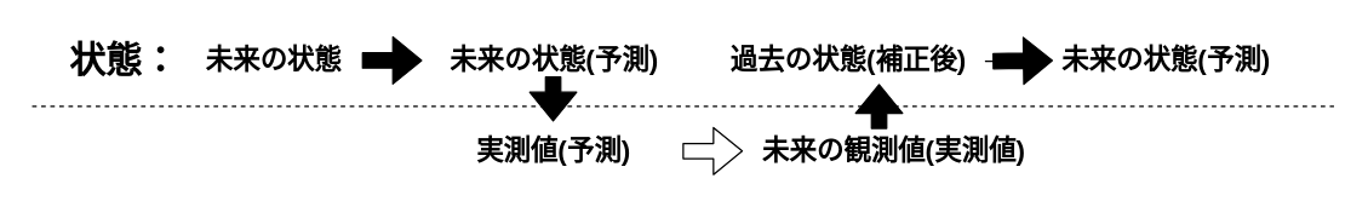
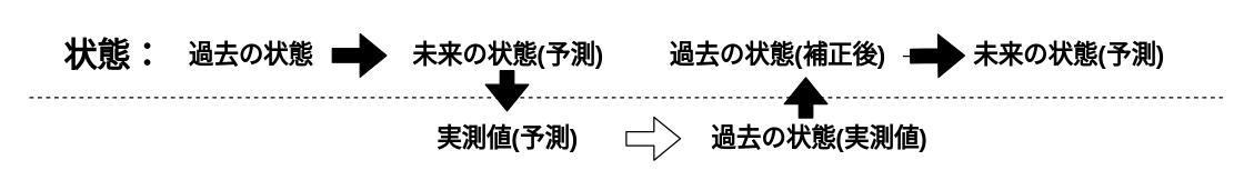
  <mxCell id="0" />
  <mxCell id="1" parent="0" />
  <mxCell id="2" value="&lt;h1&gt;状態：&lt;/h1&gt;" style="text;html=1;spacing=5;spacingTop=-20;whiteSpace=wrap;overflow=hidden;rounded=0;fontColor=#000000;" parent="1" vertex="1"><mxGeometry x="40" y="20" width="90" height="40" as="geometry" /></mxCell>
  <mxCell id="3" value="&lt;h2&gt;未来の状態(予測)&lt;/h2&gt;" style="text;html=1;spacing=5;spacingTop=-20;whiteSpace=wrap;overflow=hidden;rounded=0;align=center;fontColor=#000000;" parent="1" vertex="1"><mxGeometry x="290" y="25" width="151" height="30" as="geometry" /></mxCell>
  <mxCell id="4" value="" style="edgeStyle=orthogonalEdgeStyle;rounded=0;orthogonalLoop=1;jettySize=auto;html=1;fontColor=#000000;" edge="1" parent="1" source="5" target="6"><mxGeometry relative="1" as="geometry" /></mxCell>
  <mxCell id="5" value="&lt;h2&gt;過去の状態(補正後)&lt;/h2&gt;" style="text;html=1;spacing=5;spacingTop=-20;whiteSpace=wrap;overflow=hidden;rounded=0;align=center;fontColor=#000000;" parent="1" vertex="1"><mxGeometry x="470" y="25" width="180" height="30" as="geometry" /></mxCell>
  <mxCell id="6" value="&lt;h2&gt;未来の状態(予測)&lt;/h2&gt;" style="text;html=1;spacing=5;spacingTop=-20;whiteSpace=wrap;overflow=hidden;rounded=0;align=center;fontColor=#000000;" parent="1" vertex="1"><mxGeometry x="690" y="25" width="160" height="30" as="geometry" /></mxCell>
- <mxCell id="7" value="&lt;h2&gt;未来の状態&lt;/h2&gt;" style="text;html=1;spacing=5;spacingTop=-20;whiteSpace=wrap;overflow=hidden;rounded=0;align=center;fontColor=#000000;" parent="1" vertex="1"><mxGeometry x="120" y="25" width="120" height="30" as="geometry" /></mxCell>
+ <mxCell id="7" value="&lt;h2&gt;過去の状態&lt;/h2&gt;" style="text;html=1;spacing=5;spacingTop=-20;whiteSpace=wrap;overflow=hidden;rounded=0;align=center;fontColor=#000000;" parent="1" vertex="1"><mxGeometry x="120" y="25" width="120" height="30" as="geometry" /></mxCell>
  <mxCell id="8" value="&lt;h2&gt;実測値(予測)&lt;/h2&gt;" style="text;html=1;spacing=5;spacingTop=-20;whiteSpace=wrap;overflow=hidden;rounded=0;align=center;fontColor=#000000;" parent="1" vertex="1"><mxGeometry x="280" y="85" width="170" height="30" as="geometry" /></mxCell>
- <mxCell id="9" value="&lt;h2&gt;未来の観測値(実測値)&lt;/h2&gt;" style="text;html=1;spacing=5;spacingTop=-20;whiteSpace=wrap;overflow=hidden;rounded=0;align=center;fontColor=#000000;" parent="1" vertex="1"><mxGeometry x="490" y="85" width="200" height="30" as="geometry" /></mxCell>
+ <mxCell id="9" value="&lt;h2&gt;過去の状態(実測値)&lt;/h2&gt;" style="text;html=1;spacing=5;spacingTop=-20;whiteSpace=wrap;overflow=hidden;rounded=0;align=center;fontColor=#000000;" parent="1" vertex="1"><mxGeometry x="490" y="85" width="200" height="30" as="geometry" /></mxCell>
  <mxCell id="10" value="" style="shape=flexArrow;endArrow=classic;html=1;fontColor=#000000;fillColor=#000000;" parent="1" edge="1"><mxGeometry width="50" height="50" relative="1" as="geometry"><mxPoint x="238" y="39.5" as="sourcePoint" /><mxPoint x="278" y="39.5" as="targetPoint" /></mxGeometry></mxCell>
  <mxCell id="11" value="" style="shape=flexArrow;endArrow=classic;html=1;fontColor=#000000;fillColor=#000000;" parent="1" edge="1"><mxGeometry width="50" height="50" relative="1" as="geometry"><mxPoint x="655" y="40" as="sourcePoint" /><mxPoint x="695" y="39.5" as="targetPoint" /></mxGeometry></mxCell>
  <mxCell id="12" value="" style="shape=flexArrow;endArrow=classic;html=1;fontColor=#000000;" parent="1" edge="1"><mxGeometry width="50" height="50" relative="1" as="geometry"><mxPoint x="450" y="99.5" as="sourcePoint" /><mxPoint x="490" y="99.5" as="targetPoint" /></mxGeometry></mxCell>
  <mxCell id="13" value="" style="endArrow=none;dashed=1;html=1;fontColor=#000000;strokeColor=#000000;" parent="1" edge="1"><mxGeometry width="50" height="50" relative="1" as="geometry"><mxPoint x="20" y="70" as="sourcePoint" /><mxPoint x="880.8" y="70" as="targetPoint" /></mxGeometry></mxCell>
  <mxCell id="14" value="" style="shape=flexArrow;endArrow=classic;html=1;fontColor=#000000;fillColor=#000000;" parent="1" edge="1"><mxGeometry width="50" height="50" relative="1" as="geometry"><mxPoint x="364.5" y="50" as="sourcePoint" /><mxPoint x="364.5" y="80" as="targetPoint" /></mxGeometry></mxCell>
  <mxCell id="15" value="" style="shape=flexArrow;endArrow=classic;html=1;fontColor=#000000;fillColor=#000000;" parent="1" edge="1"><mxGeometry width="50" height="50" relative="1" as="geometry"><mxPoint x="580" y="85" as="sourcePoint" /><mxPoint x="580" y="55" as="targetPoint" /></mxGeometry></mxCell>
